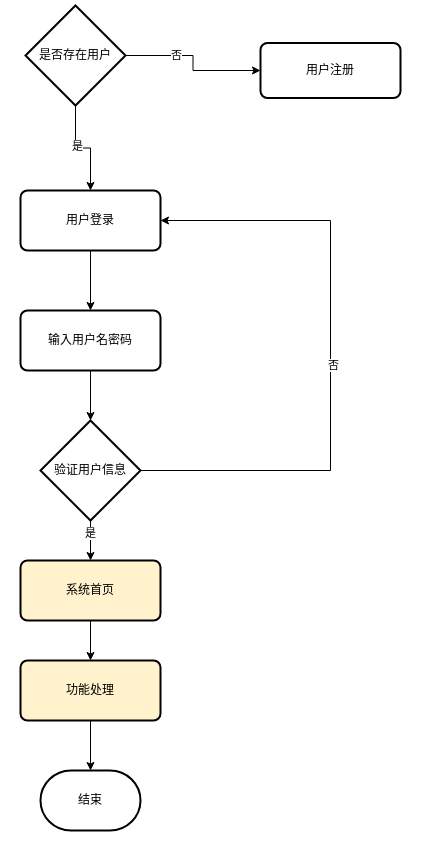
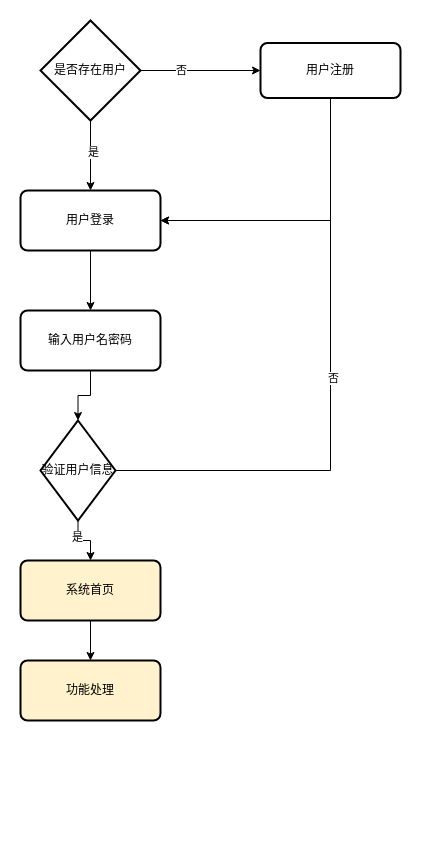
  <mxCell id="0" />
  <mxCell id="1" parent="0" />
- <mxCell id="2" value="结束" style="strokeWidth=2;html=1;shape=mxgraph.flowchart.terminator;whiteSpace=wrap;" vertex="1" parent="1"><mxGeometry x="40" y="770" width="100" height="60" as="geometry" /></mxCell>
  <mxCell id="3" style="edgeStyle=orthogonalEdgeStyle;rounded=0;orthogonalLoop=1;jettySize=auto;html=1;entryX=0;entryY=0.5;entryDx=0;entryDy=0;" edge="1" parent="1" source="7" target="11"><mxGeometry relative="1" as="geometry" /></mxCell>
  <mxCell id="4" value="否" style="edgeLabel;html=1;align=center;verticalAlign=middle;resizable=0;points=[];" vertex="1" connectable="0" parent="3"><mxGeometry x="-0.333" y="1" relative="1" as="geometry"><mxPoint as="offset" /></mxGeometry></mxCell>
  <mxCell id="5" style="edgeStyle=orthogonalEdgeStyle;rounded=0;orthogonalLoop=1;jettySize=auto;html=1;entryX=0.5;entryY=0;entryDx=0;entryDy=0;" edge="1" parent="1" source="7" target="9"><mxGeometry relative="1" as="geometry" /></mxCell>
  <mxCell id="6" value="是" style="edgeLabel;html=1;align=center;verticalAlign=middle;resizable=0;points=[];" vertex="1" connectable="0" parent="5"><mxGeometry x="-0.114" y="2" relative="1" as="geometry"><mxPoint as="offset" /></mxGeometry></mxCell>
- <mxCell id="7" value="是否存在用户" style="strokeWidth=2;html=1;shape=mxgraph.flowchart.decision;whiteSpace=wrap;" vertex="1" parent="1"><mxGeometry x="25" y="5" width="100" height="100" as="geometry" /></mxCell>
+ <mxCell id="7" value="是否存在用户" style="strokeWidth=2;html=1;shape=mxgraph.flowchart.decision;whiteSpace=wrap;" vertex="1" parent="1"><mxGeometry x="40" y="20" width="100" height="100" as="geometry" /></mxCell>
  <mxCell id="8" style="edgeStyle=orthogonalEdgeStyle;rounded=0;orthogonalLoop=1;jettySize=auto;html=1;" edge="1" parent="1" source="9" target="12"><mxGeometry relative="1" as="geometry" /></mxCell>
  <mxCell id="9" value="用户登录" style="rounded=1;whiteSpace=wrap;html=1;absoluteArcSize=1;arcSize=14;strokeWidth=2;" vertex="1" parent="1"><mxGeometry x="20" y="190" width="140" height="60" as="geometry" /></mxCell>
+ <mxCell id="10" style="edgeStyle=orthogonalEdgeStyle;rounded=0;orthogonalLoop=1;jettySize=auto;html=1;entryX=1;entryY=0.5;entryDx=0;entryDy=0;" edge="1" parent="1" source="11" target="9"><mxGeometry relative="1" as="geometry"><mxPoint x="330" y="230" as="targetPoint" /><Array as="points"><mxPoint x="330" y="220" /></Array></mxGeometry></mxCell>
  <mxCell id="11" value="用户注册" style="rounded=1;whiteSpace=wrap;html=1;absoluteArcSize=1;arcSize=14;strokeWidth=2;" vertex="1" parent="1"><mxGeometry x="260" y="42.5" width="140" height="55" as="geometry" /></mxCell>
  <mxCell id="12" value="输入用户名密码" style="rounded=1;whiteSpace=wrap;html=1;absoluteArcSize=1;arcSize=14;strokeWidth=2;" vertex="1" parent="1"><mxGeometry x="20" y="310" width="140" height="60" as="geometry" /></mxCell>
  <mxCell id="13" style="edgeStyle=orthogonalEdgeStyle;rounded=0;orthogonalLoop=1;jettySize=auto;html=1;" edge="1" parent="1" source="14" target="22"><mxGeometry relative="1" as="geometry" /></mxCell>
  <mxCell id="14" value="系统首页" style="rounded=1;whiteSpace=wrap;html=1;absoluteArcSize=1;arcSize=14;strokeWidth=2;fillColor=#fff2cc;" vertex="1" parent="1"><mxGeometry x="20" y="560" width="140" height="60" as="geometry" /></mxCell>
  <mxCell id="15" style="edgeStyle=orthogonalEdgeStyle;rounded=0;orthogonalLoop=1;jettySize=auto;html=1;entryX=0.5;entryY=0;entryDx=0;entryDy=0;" edge="1" parent="1" source="19" target="14"><mxGeometry relative="1" as="geometry" /></mxCell>
  <mxCell id="16" value="是" style="edgeLabel;html=1;align=center;verticalAlign=middle;resizable=0;points=[];" vertex="1" connectable="0" parent="15"><mxGeometry x="-0.4" y="-1" relative="1" as="geometry"><mxPoint as="offset" /></mxGeometry></mxCell>
  <mxCell id="17" style="edgeStyle=orthogonalEdgeStyle;rounded=0;orthogonalLoop=1;jettySize=auto;html=1;entryX=1;entryY=0.5;entryDx=0;entryDy=0;" edge="1" parent="1" source="19" target="9"><mxGeometry relative="1" as="geometry"><Array as="points"><mxPoint x="330" y="470" /><mxPoint x="330" y="220" /></Array></mxGeometry></mxCell>
  <mxCell id="18" value="否" style="edgeLabel;html=1;align=center;verticalAlign=middle;resizable=0;points=[];" vertex="1" connectable="0" parent="17"><mxGeometry x="-0.031" y="-2" relative="1" as="geometry"><mxPoint as="offset" /></mxGeometry></mxCell>
- <mxCell id="19" value="验证用户信息" style="strokeWidth=2;html=1;shape=mxgraph.flowchart.decision;whiteSpace=wrap;" vertex="1" parent="1"><mxGeometry x="40" y="420" width="100" height="100" as="geometry" /></mxCell>
+ <mxCell id="19" value="验证用户信息" style="strokeWidth=2;html=1;shape=mxgraph.flowchart.decision;whiteSpace=wrap;" vertex="1" parent="1"><mxGeometry x="40" y="420" width="75" height="100" as="geometry" /></mxCell>
  <mxCell id="20" style="edgeStyle=orthogonalEdgeStyle;rounded=0;orthogonalLoop=1;jettySize=auto;html=1;entryX=0.5;entryY=0;entryDx=0;entryDy=0;entryPerimeter=0;" edge="1" parent="1" source="12" target="19"><mxGeometry relative="1" as="geometry" /></mxCell>
- <mxCell id="21" style="edgeStyle=orthogonalEdgeStyle;rounded=0;orthogonalLoop=1;jettySize=auto;html=1;" edge="1" parent="1" source="22" target="2"><mxGeometry relative="1" as="geometry" /></mxCell>
  <mxCell id="22" value="功能处理" style="rounded=1;whiteSpace=wrap;html=1;absoluteArcSize=1;arcSize=14;strokeWidth=2;fillColor=#fff2cc;" vertex="1" parent="1"><mxGeometry x="20" y="660" width="140" height="60" as="geometry" /></mxCell>
